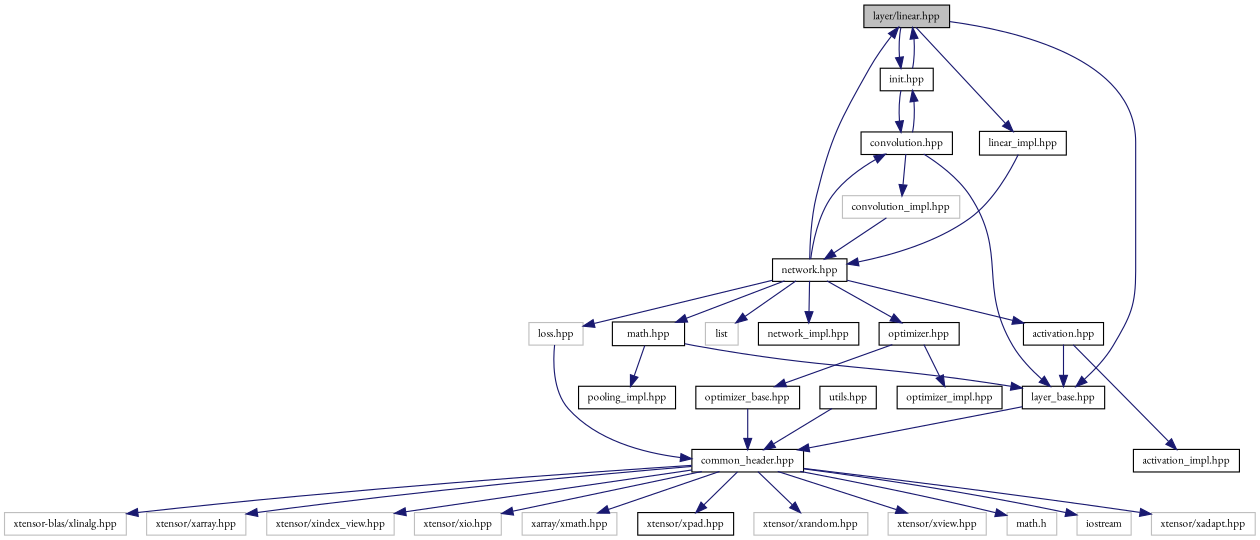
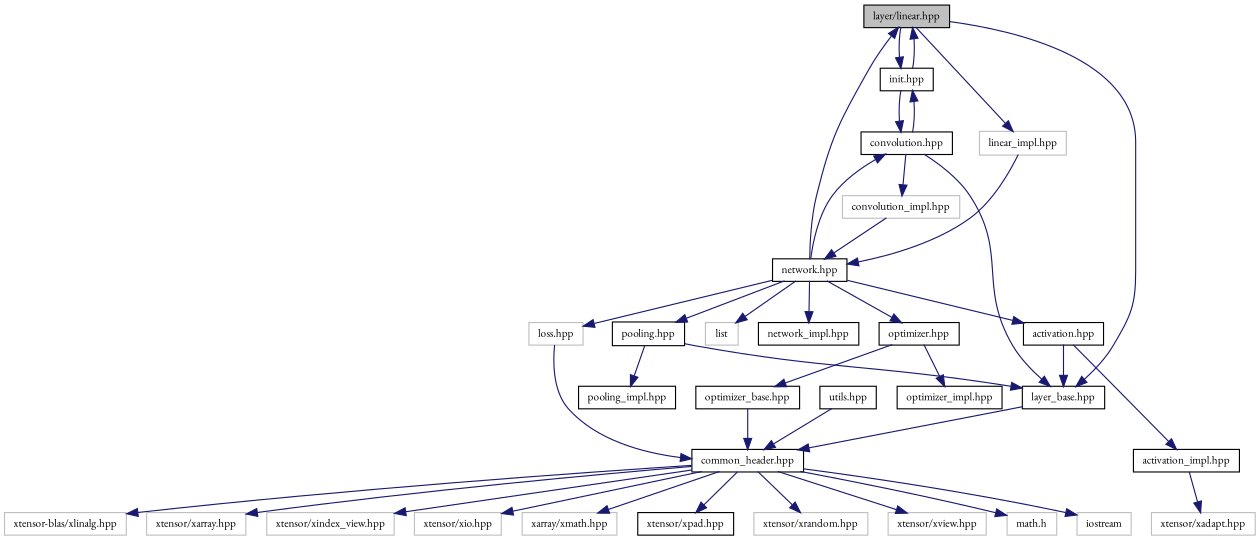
  digraph {
    fontname="EB Garamond"
    node [color=black fillcolor=white fontname="EB Garamond" fontsize=10 shape=record style=filled]
    edge [color=midnightblue fontname="EB Garamond" fontsize=10 labelfontname=Helvetica labelfontsize=10 style=solid]
    n1 [fillcolor=grey75 fontcolor=black height=0.2 label="layer/linear.hpp" width=0.4]
    n2 [height=0.2 label="init.hpp" width=0.4]
    n3 [height=0.2 label="layer_base.hpp" width=0.4]
-   n4 [height=0.2 label="linear_impl.hpp" width=0.4]
+   n4 [color=grey75 height=0.2 label="linear_impl.hpp" width=0.4]
    n5 [height=0.2 label="convolution.hpp" width=0.4]
    n6 [height=0.2 label="common_header.hpp" width=0.4]
    n7 [height=0.2 label="network.hpp" width=0.4]
    n8 [color=grey75 height=0.2 label="convolution_impl.hpp" width=0.4]
    n9 [color=grey75 height=0.2 label="math.h" width=0.4]
    n10 [color=grey75 height=0.2 label=iostream width=0.4]
    n11 [color=grey75 height=0.2 label="xtensor-blas/xlinalg.hpp" width=0.4]
    n12 [color=grey75 height=0.2 label="xtensor/xadapt.hpp" width=0.4]
    n13 [color=grey75 height=0.2 label="xtensor/xarray.hpp" width=0.4]
    n14 [color=grey75 height=0.2 label="xtensor/xindex_view.hpp" width=0.4]
    n15 [color=grey75 height=0.2 label="xtensor/xio.hpp" width=0.4]
    n16 [color=grey75 height=0.2 label="xarray/xmath.hpp" width=0.4]
    n17 [height=0.2 label="xtensor/xpad.hpp" width=0.4]
    n18 [color=grey75 height=0.2 label="xtensor/xrandom.hpp" width=0.4]
    n19 [color=grey75 height=0.2 label="xtensor/xview.hpp" width=0.4]
    n20 [height=0.2 label="utils.hpp" width=0.4]
    n21 [color=grey75 height=0.2 label=list width=0.4]
    n22 [height=0.2 label="activation.hpp" width=0.4]
    n23 [color=grey75 height=0.2 label="loss.hpp" width=0.4]
    n24 [height=0.2 label="optimizer.hpp" width=0.4]
-   n25 [height=0.2 label="math.hpp" width=0.4]
+   n25 [height=0.2 label="pooling.hpp" width=0.4]
    n26 [height=0.2 label="network_impl.hpp" width=0.4]
    n27 [height=0.2 label="activation_impl.hpp" width=0.4]
    n28 [height=0.2 label="optimizer_base.hpp" width=0.4]
    n29 [height=0.2 label="optimizer_impl.hpp" width=0.4]
    n30 [height=0.2 label="pooling_impl.hpp" width=0.4]
    n1 -> n2
    n1 -> n3
    n1 -> n4
    n2 -> n1
    n2 -> n5
    n3 -> n6
    n4 -> n7
    n5 -> n2
    n5 -> n3
    n5 -> n8
    n6 -> n9
    n6 -> n10
    n6 -> n11
-   n6 -> n12
+   n27 -> n12
    n6 -> n13
    n6 -> n14
    n6 -> n15
    n6 -> n16
    n6 -> n17
    n6 -> n18
    n6 -> n19
    n7 -> n1
    n7 -> n5
    n7 -> n21
    n7 -> n22
    n7 -> n23
    n7 -> n24
    n7 -> n25
    n7 -> n26
    n8 -> n7
    n20 -> n6
    n22 -> n3
    n22 -> n27
    n23 -> n6
    n24 -> n28
    n24 -> n29
    n25 -> n3
    n25 -> n30
    n28 -> n6
  }
